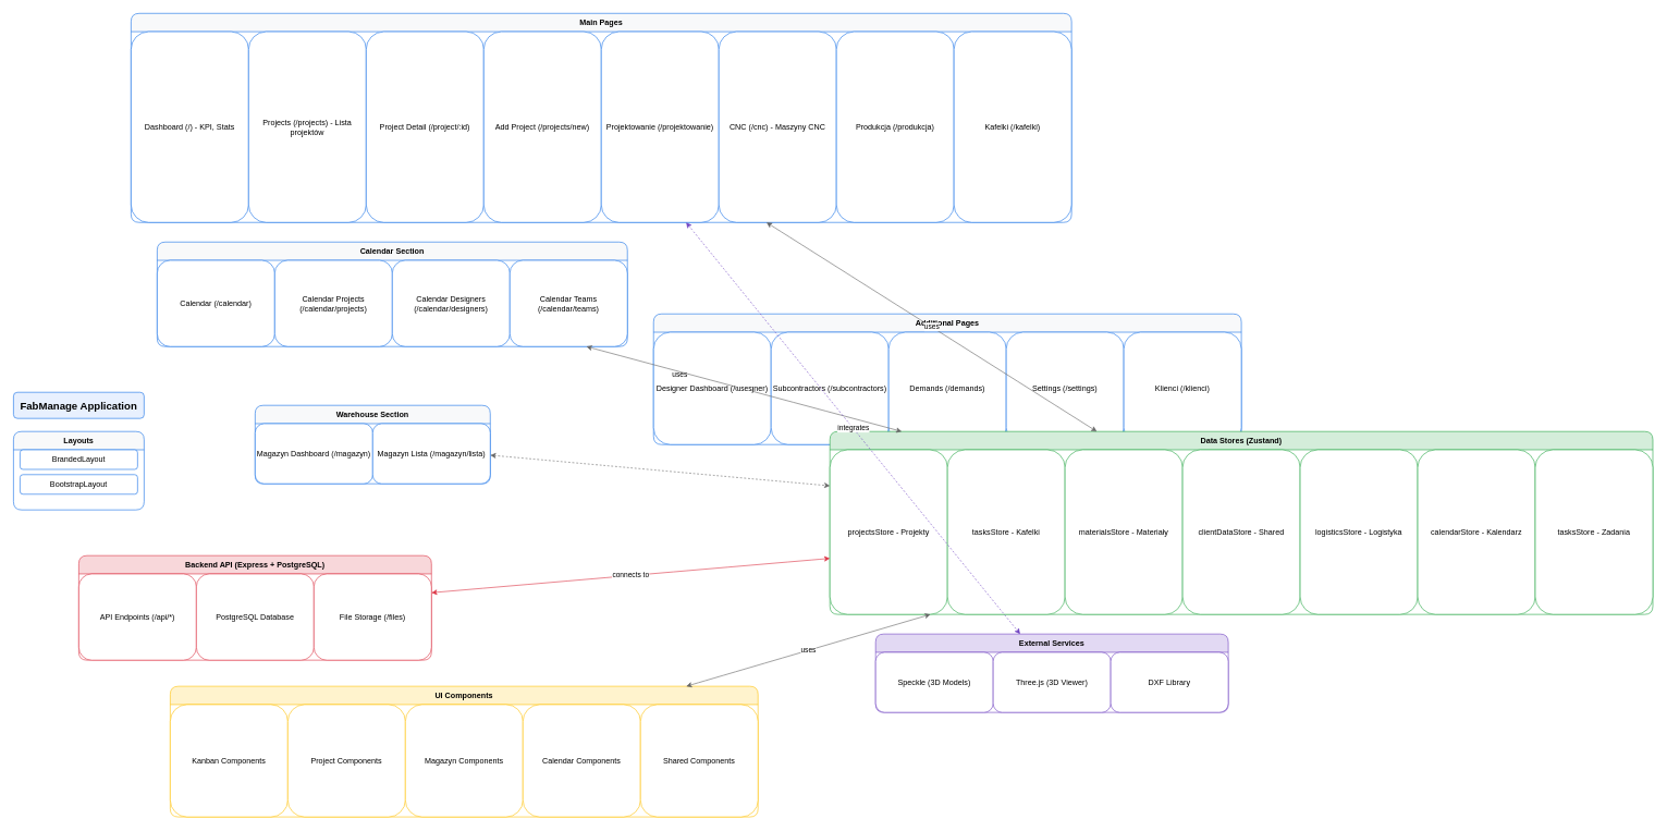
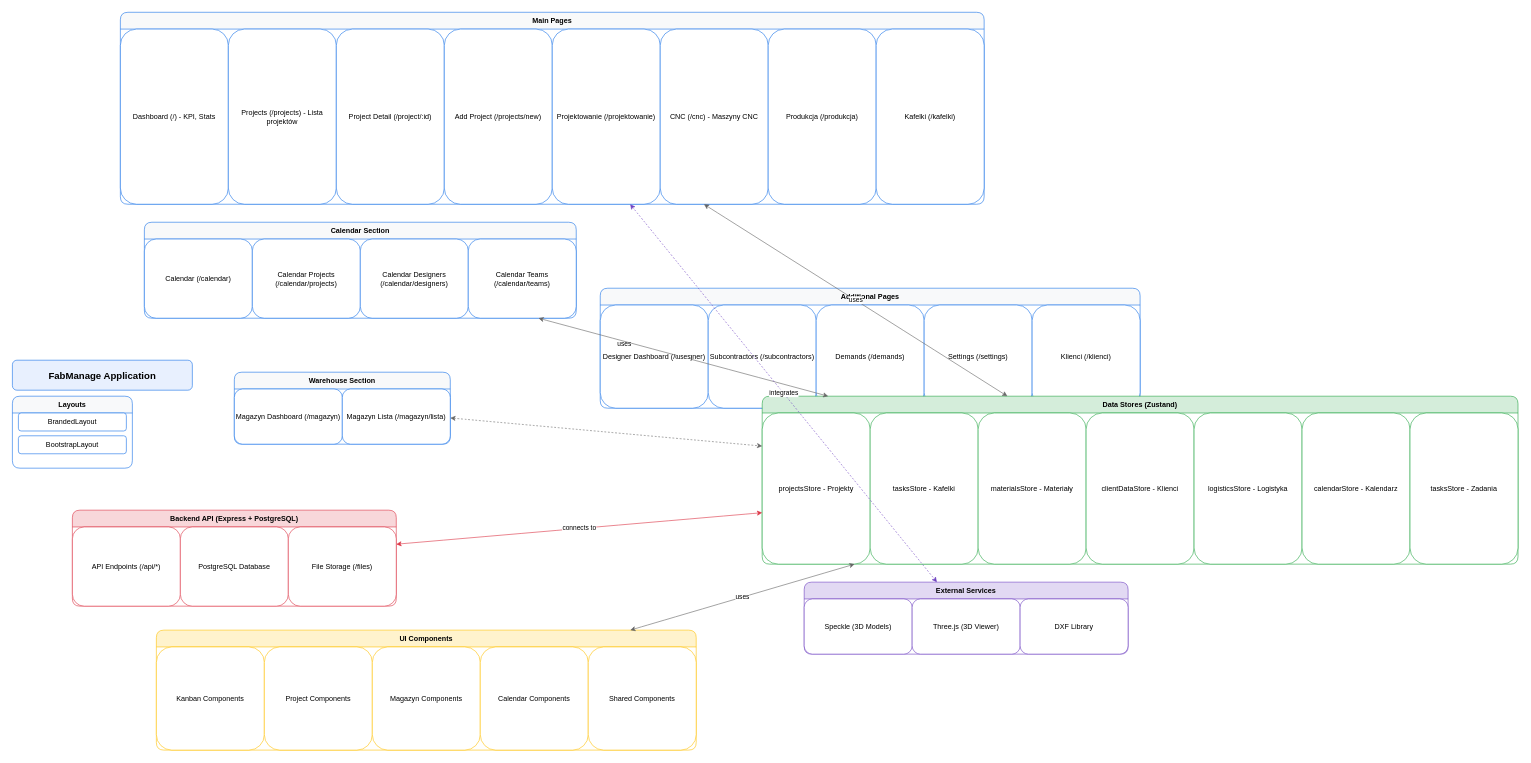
  <mxCell id="0" />
  <mxCell id="1" parent="0" />
- <mxCell id="2" value="FabManage Application" style="rounded=1;whiteSpace=wrap;html=1;strokeColor=#1A73E8;fillColor=#e8f0fe;fontSize=16;fontStyle=1;" parent="1" vertex="1"><mxGeometry x="20" y="600" width="200" height="40" as="geometry" /></mxCell>
+ <mxCell id="2" value="FabManage Application" style="rounded=1;whiteSpace=wrap;html=1;strokeColor=#1A73E8;fillColor=#e8f0fe;fontSize=16;fontStyle=1;" parent="1" vertex="1"><mxGeometry x="20" y="600" width="300" height="50" as="geometry" /></mxCell>
  <mxCell id="3" value="Layouts" style="swimlane;horizontal=1;rounded=1;strokeColor=#1A73E8;fillColor=#f8f9fa;collapsible=0;startSize=28;childLayout=stackLayout;" parent="1" vertex="1"><mxGeometry x="20" y="660" width="200" height="120" as="geometry" /></mxCell>
  <mxCell id="4" value="BrandedLayout" style="rounded=1;whiteSpace=wrap;html=1;strokeColor=#1A73E8;fillColor=#fff;" parent="3" vertex="1"><mxGeometry x="10" y="28" width="180" height="30" as="geometry" /></mxCell>
  <mxCell id="5" value="BootstrapLayout" style="rounded=1;whiteSpace=wrap;html=1;strokeColor=#1A73E8;fillColor=#fff;" parent="3" vertex="1"><mxGeometry x="10" y="66" width="180" height="30" as="geometry" /></mxCell>
  <mxCell id="6" value="Main Pages" style="swimlane;horizontal=1;rounded=1;strokeColor=#1A73E8;fillColor=#f8f9fa;collapsible=0;startSize=28;childLayout=stackLayout;" parent="1" vertex="1"><mxGeometry x="200" y="20" width="1440" height="320" as="geometry" /></mxCell>
  <mxCell id="7" value="Dashboard (/) - KPI, Stats" style="rounded=1;whiteSpace=wrap;html=1;strokeColor=#1A73E8;fillColor=#fff;" parent="6" vertex="1"><mxGeometry y="28" width="180" height="292" as="geometry" /></mxCell>
  <mxCell id="8" value="Projects (/projects) - Lista projektów" style="rounded=1;whiteSpace=wrap;html=1;strokeColor=#1A73E8;fillColor=#fff;" parent="6" vertex="1"><mxGeometry x="180" y="28" width="180" height="292" as="geometry" /></mxCell>
  <mxCell id="9" value="Project Detail (/project/:id)" style="rounded=1;whiteSpace=wrap;html=1;strokeColor=#1A73E8;fillColor=#fff;" parent="6" vertex="1"><mxGeometry x="360" y="28" width="180" height="292" as="geometry" /></mxCell>
  <mxCell id="10" value="Add Project (/projects/new)" style="rounded=1;whiteSpace=wrap;html=1;strokeColor=#1A73E8;fillColor=#fff;" parent="6" vertex="1"><mxGeometry x="540" y="28" width="180" height="292" as="geometry" /></mxCell>
  <mxCell id="11" value="Projektowanie (/projektowanie)" style="rounded=1;whiteSpace=wrap;html=1;strokeColor=#1A73E8;fillColor=#fff;" parent="6" vertex="1"><mxGeometry x="720" y="28" width="180" height="292" as="geometry" /></mxCell>
  <mxCell id="12" value="CNC (/cnc) - Maszyny CNC" style="rounded=1;whiteSpace=wrap;html=1;strokeColor=#1A73E8;fillColor=#fff;" parent="6" vertex="1"><mxGeometry x="900" y="28" width="180" height="292" as="geometry" /></mxCell>
  <mxCell id="13" value="Produkcja (/produkcja)" style="rounded=1;whiteSpace=wrap;html=1;strokeColor=#1A73E8;fillColor=#fff;" parent="6" vertex="1"><mxGeometry x="1080" y="28" width="180" height="292" as="geometry" /></mxCell>
  <mxCell id="14" value="Kafelki (/kafelki)" style="rounded=1;whiteSpace=wrap;html=1;strokeColor=#1A73E8;fillColor=#fff;" parent="6" vertex="1"><mxGeometry x="1260" y="28" width="180" height="292" as="geometry" /></mxCell>
  <mxCell id="15" value="Warehouse Section" style="swimlane;horizontal=1;rounded=1;strokeColor=#1A73E8;fillColor=#f8f9fa;collapsible=0;startSize=28;childLayout=stackLayout;" parent="1" vertex="1"><mxGeometry x="390" y="620" width="360" height="120" as="geometry" /></mxCell>
  <mxCell id="16" value="Magazyn Dashboard (/magazyn)" style="rounded=1;whiteSpace=wrap;html=1;strokeColor=#1A73E8;fillColor=#fff;" parent="15" vertex="1"><mxGeometry y="28" width="180" height="92" as="geometry" /></mxCell>
  <mxCell id="17" value="Magazyn Lista (/magazyn/lista)" style="rounded=1;whiteSpace=wrap;html=1;strokeColor=#1A73E8;fillColor=#fff;" parent="15" vertex="1"><mxGeometry x="180" y="28" width="180" height="92" as="geometry" /></mxCell>
  <mxCell id="18" value="Calendar Section" style="swimlane;horizontal=1;rounded=1;strokeColor=#1A73E8;fillColor=#f8f9fa;collapsible=0;startSize=28;childLayout=stackLayout;" parent="1" vertex="1"><mxGeometry x="240" y="370" width="720" height="160" as="geometry" /></mxCell>
  <mxCell id="19" value="Calendar (/calendar)" style="rounded=1;whiteSpace=wrap;html=1;strokeColor=#1A73E8;fillColor=#fff;" parent="18" vertex="1"><mxGeometry y="28" width="180" height="132" as="geometry" /></mxCell>
  <mxCell id="20" value="Calendar Projects (/calendar/projects)" style="rounded=1;whiteSpace=wrap;html=1;strokeColor=#1A73E8;fillColor=#fff;" parent="18" vertex="1"><mxGeometry x="180" y="28" width="180" height="132" as="geometry" /></mxCell>
  <mxCell id="21" value="Calendar Designers (/calendar/designers)" style="rounded=1;whiteSpace=wrap;html=1;strokeColor=#1A73E8;fillColor=#fff;" parent="18" vertex="1"><mxGeometry x="360" y="28" width="180" height="132" as="geometry" /></mxCell>
  <mxCell id="22" value="Calendar Teams (/calendar/teams)" style="rounded=1;whiteSpace=wrap;html=1;strokeColor=#1A73E8;fillColor=#fff;" parent="18" vertex="1"><mxGeometry x="540" y="28" width="180" height="132" as="geometry" /></mxCell>
  <mxCell id="23" value="Additional Pages" style="swimlane;horizontal=1;rounded=1;strokeColor=#1A73E8;fillColor=#f8f9fa;collapsible=0;startSize=28;childLayout=stackLayout;" parent="1" vertex="1"><mxGeometry x="1000" y="480" width="900" height="200" as="geometry" /></mxCell>
  <mxCell id="24" value="Designer Dashboard (/designer)" style="rounded=1;whiteSpace=wrap;html=1;strokeColor=#1A73E8;fillColor=#fff;" parent="23" vertex="1"><mxGeometry y="28" width="180" height="172" as="geometry" /></mxCell>
  <mxCell id="25" value="Subcontractors (/subcontractors)" style="rounded=1;whiteSpace=wrap;html=1;strokeColor=#1A73E8;fillColor=#fff;" parent="23" vertex="1"><mxGeometry x="180" y="28" width="180" height="172" as="geometry" /></mxCell>
  <mxCell id="26" value="Demands (/demands)" style="rounded=1;whiteSpace=wrap;html=1;strokeColor=#1A73E8;fillColor=#fff;" parent="23" vertex="1"><mxGeometry x="360" y="28" width="180" height="172" as="geometry" /></mxCell>
  <mxCell id="27" value="Settings (/settings)" style="rounded=1;whiteSpace=wrap;html=1;strokeColor=#1A73E8;fillColor=#fff;" parent="23" vertex="1"><mxGeometry x="540" y="28" width="180" height="172" as="geometry" /></mxCell>
  <mxCell id="28" value="Klienci (/klienci)" style="rounded=1;whiteSpace=wrap;html=1;strokeColor=#1A73E8;fillColor=#fff;" parent="23" vertex="1"><mxGeometry x="720" y="28" width="180" height="172" as="geometry" /></mxCell>
  <mxCell id="29" value="Data Stores (Zustand)" style="swimlane;horizontal=1;rounded=1;strokeColor=#28a745;fillColor=#d4edda;collapsible=0;startSize=28;childLayout=stackLayout;" parent="1" vertex="1"><mxGeometry x="1270" y="660" width="1260" height="280" as="geometry" /></mxCell>
  <mxCell id="30" value="projectsStore - Projekty" style="rounded=1;whiteSpace=wrap;html=1;strokeColor=#28a745;fillColor=#fff;" parent="29" vertex="1"><mxGeometry y="28" width="180" height="252" as="geometry" /></mxCell>
  <mxCell id="31" value="tasksStore - Kafelki" style="rounded=1;whiteSpace=wrap;html=1;strokeColor=#28a745;fillColor=#fff;" parent="29" vertex="1"><mxGeometry x="180" y="28" width="180" height="252" as="geometry" /></mxCell>
  <mxCell id="32" value="materialsStore - Materiały" style="rounded=1;whiteSpace=wrap;html=1;strokeColor=#28a745;fillColor=#fff;" parent="29" vertex="1"><mxGeometry x="360" y="28" width="180" height="252" as="geometry" /></mxCell>
- <mxCell id="33" value="clientDataStore - Shared" style="rounded=1;whiteSpace=wrap;html=1;strokeColor=#28a745;fillColor=#fff;" parent="29" vertex="1"><mxGeometry x="540" y="28" width="180" height="252" as="geometry" /></mxCell>
+ <mxCell id="33" value="clientDataStore - Klienci" style="rounded=1;whiteSpace=wrap;html=1;strokeColor=#28a745;fillColor=#fff;" parent="29" vertex="1"><mxGeometry x="540" y="28" width="180" height="252" as="geometry" /></mxCell>
  <mxCell id="34" value="logisticsStore - Logistyka" style="rounded=1;whiteSpace=wrap;html=1;strokeColor=#28a745;fillColor=#fff;" parent="29" vertex="1"><mxGeometry x="720" y="28" width="180" height="252" as="geometry" /></mxCell>
  <mxCell id="35" value="calendarStore - Kalendarz" style="rounded=1;whiteSpace=wrap;html=1;strokeColor=#28a745;fillColor=#fff;" parent="29" vertex="1"><mxGeometry x="900" y="28" width="180" height="252" as="geometry" /></mxCell>
  <mxCell id="36" value="tasksStore - Zadania" style="rounded=1;whiteSpace=wrap;html=1;strokeColor=#28a745;fillColor=#fff;" parent="29" vertex="1"><mxGeometry x="1080" y="28" width="180" height="252" as="geometry" /></mxCell>
  <mxCell id="37" value="UI Components" style="swimlane;horizontal=1;rounded=1;strokeColor=#ffc107;fillColor=#fff3cd;collapsible=0;startSize=28;childLayout=stackLayout;" parent="1" vertex="1"><mxGeometry x="260" y="1050" width="900" height="200" as="geometry" /></mxCell>
  <mxCell id="38" value="Kanban Components" style="rounded=1;whiteSpace=wrap;html=1;strokeColor=#ffc107;fillColor=#fff;" parent="37" vertex="1"><mxGeometry y="28" width="180" height="172" as="geometry" /></mxCell>
  <mxCell id="39" value="Project Components" style="rounded=1;whiteSpace=wrap;html=1;strokeColor=#ffc107;fillColor=#fff;" parent="37" vertex="1"><mxGeometry x="180" y="28" width="180" height="172" as="geometry" /></mxCell>
  <mxCell id="40" value="Magazyn Components" style="rounded=1;whiteSpace=wrap;html=1;strokeColor=#ffc107;fillColor=#fff;" parent="37" vertex="1"><mxGeometry x="360" y="28" width="180" height="172" as="geometry" /></mxCell>
  <mxCell id="41" value="Calendar Components" style="rounded=1;whiteSpace=wrap;html=1;strokeColor=#ffc107;fillColor=#fff;" parent="37" vertex="1"><mxGeometry x="540" y="28" width="180" height="172" as="geometry" /></mxCell>
  <mxCell id="42" value="Shared Components" style="rounded=1;whiteSpace=wrap;html=1;strokeColor=#ffc107;fillColor=#fff;" parent="37" vertex="1"><mxGeometry x="720" y="28" width="180" height="172" as="geometry" /></mxCell>
  <mxCell id="43" value="Backend API (Express + PostgreSQL)" style="swimlane;horizontal=1;rounded=1;strokeColor=#dc3545;fillColor=#f8d7da;collapsible=0;startSize=28;childLayout=stackLayout;" parent="1" vertex="1"><mxGeometry x="120" y="850" width="540" height="160" as="geometry" /></mxCell>
  <mxCell id="44" value="API Endpoints (/api/*)" style="rounded=1;whiteSpace=wrap;html=1;strokeColor=#dc3545;fillColor=#fff;" parent="43" vertex="1"><mxGeometry y="28" width="180" height="132" as="geometry" /></mxCell>
  <mxCell id="45" value="PostgreSQL Database" style="rounded=1;whiteSpace=wrap;html=1;strokeColor=#dc3545;fillColor=#fff;" parent="43" vertex="1"><mxGeometry x="180" y="28" width="180" height="132" as="geometry" /></mxCell>
  <mxCell id="46" value="File Storage (/files)" style="rounded=1;whiteSpace=wrap;html=1;strokeColor=#dc3545;fillColor=#fff;" parent="43" vertex="1"><mxGeometry x="360" y="28" width="180" height="132" as="geometry" /></mxCell>
  <mxCell id="47" value="External Services" style="swimlane;horizontal=1;rounded=1;strokeColor=#6f42c1;fillColor=#e2d9f3;collapsible=0;startSize=28;childLayout=stackLayout;" parent="1" vertex="1"><mxGeometry x="1340" y="970" width="540" height="120" as="geometry" /></mxCell>
  <mxCell id="48" value="Speckle (3D Models)" style="rounded=1;whiteSpace=wrap;html=1;strokeColor=#6f42c1;fillColor=#fff;" parent="47" vertex="1"><mxGeometry y="28" width="180" height="92" as="geometry" /></mxCell>
  <mxCell id="49" value="Three.js (3D Viewer)" style="rounded=1;whiteSpace=wrap;html=1;strokeColor=#6f42c1;fillColor=#fff;" parent="47" vertex="1"><mxGeometry x="180" y="28" width="180" height="92" as="geometry" /></mxCell>
  <mxCell id="50" value="DXF Library" style="rounded=1;whiteSpace=wrap;html=1;strokeColor=#6f42c1;fillColor=#fff;" parent="47" vertex="1"><mxGeometry x="360" y="28" width="180" height="92" as="geometry" /></mxCell>
  <mxCell id="51" value="uses" style="endArrow=classic;startArrow=classic;html=1;strokeColor=#666;curved=1;" parent="1" source="6" target="29" edge="1"><mxGeometry width="50" height="50" relative="1" as="geometry"><mxPoint x="360" y="780" as="sourcePoint" /><mxPoint x="120" y="820" as="targetPoint" /></mxGeometry></mxCell>
  <mxCell id="52" value="uses" style="endArrow=classic;startArrow=classic;html=1;strokeColor=#666;curved=1;dashed=1;" parent="1" source="15" target="29" edge="1"><mxGeometry x="0.064" y="150" width="50" height="50" relative="1" as="geometry"><mxPoint x="600" y="780" as="sourcePoint" /><mxPoint x="120" y="820" as="targetPoint" /><mxPoint as="offset" /></mxGeometry></mxCell>
  <mxCell id="53" value="uses" style="endArrow=classic;startArrow=classic;html=1;strokeColor=#666;curved=1;" parent="1" source="18" target="29" edge="1"><mxGeometry width="50" height="50" relative="1" as="geometry"><mxPoint x="840" y="780" as="sourcePoint" /><mxPoint x="120" y="820" as="targetPoint" /></mxGeometry></mxCell>
  <mxCell id="54" value="connects to" style="endArrow=classic;startArrow=classic;html=1;strokeColor=#dc3545;curved=1;" parent="1" source="29" target="43" edge="1"><mxGeometry width="50" height="50" relative="1" as="geometry"><mxPoint x="220" y="960" as="sourcePoint" /><mxPoint x="500" y="960" as="targetPoint" /></mxGeometry></mxCell>
  <mxCell id="55" value="uses" style="endArrow=classic;startArrow=classic;html=1;strokeColor=#666;curved=1;" parent="1" source="37" target="29" edge="1"><mxGeometry width="50" height="50" relative="1" as="geometry"><mxPoint x="360" y="960" as="sourcePoint" /><mxPoint x="120" y="960" as="targetPoint" /></mxGeometry></mxCell>
  <mxCell id="56" value="integrates" style="endArrow=classic;startArrow=classic;html=1;strokeColor=#6f42c1;curved=1;dashed=1;" parent="1" source="6" target="47" edge="1"><mxGeometry width="50" height="50" relative="1" as="geometry"><mxPoint x="360" y="780" as="sourcePoint" /><mxPoint x="840" y="820" as="targetPoint" /></mxGeometry></mxCell>
